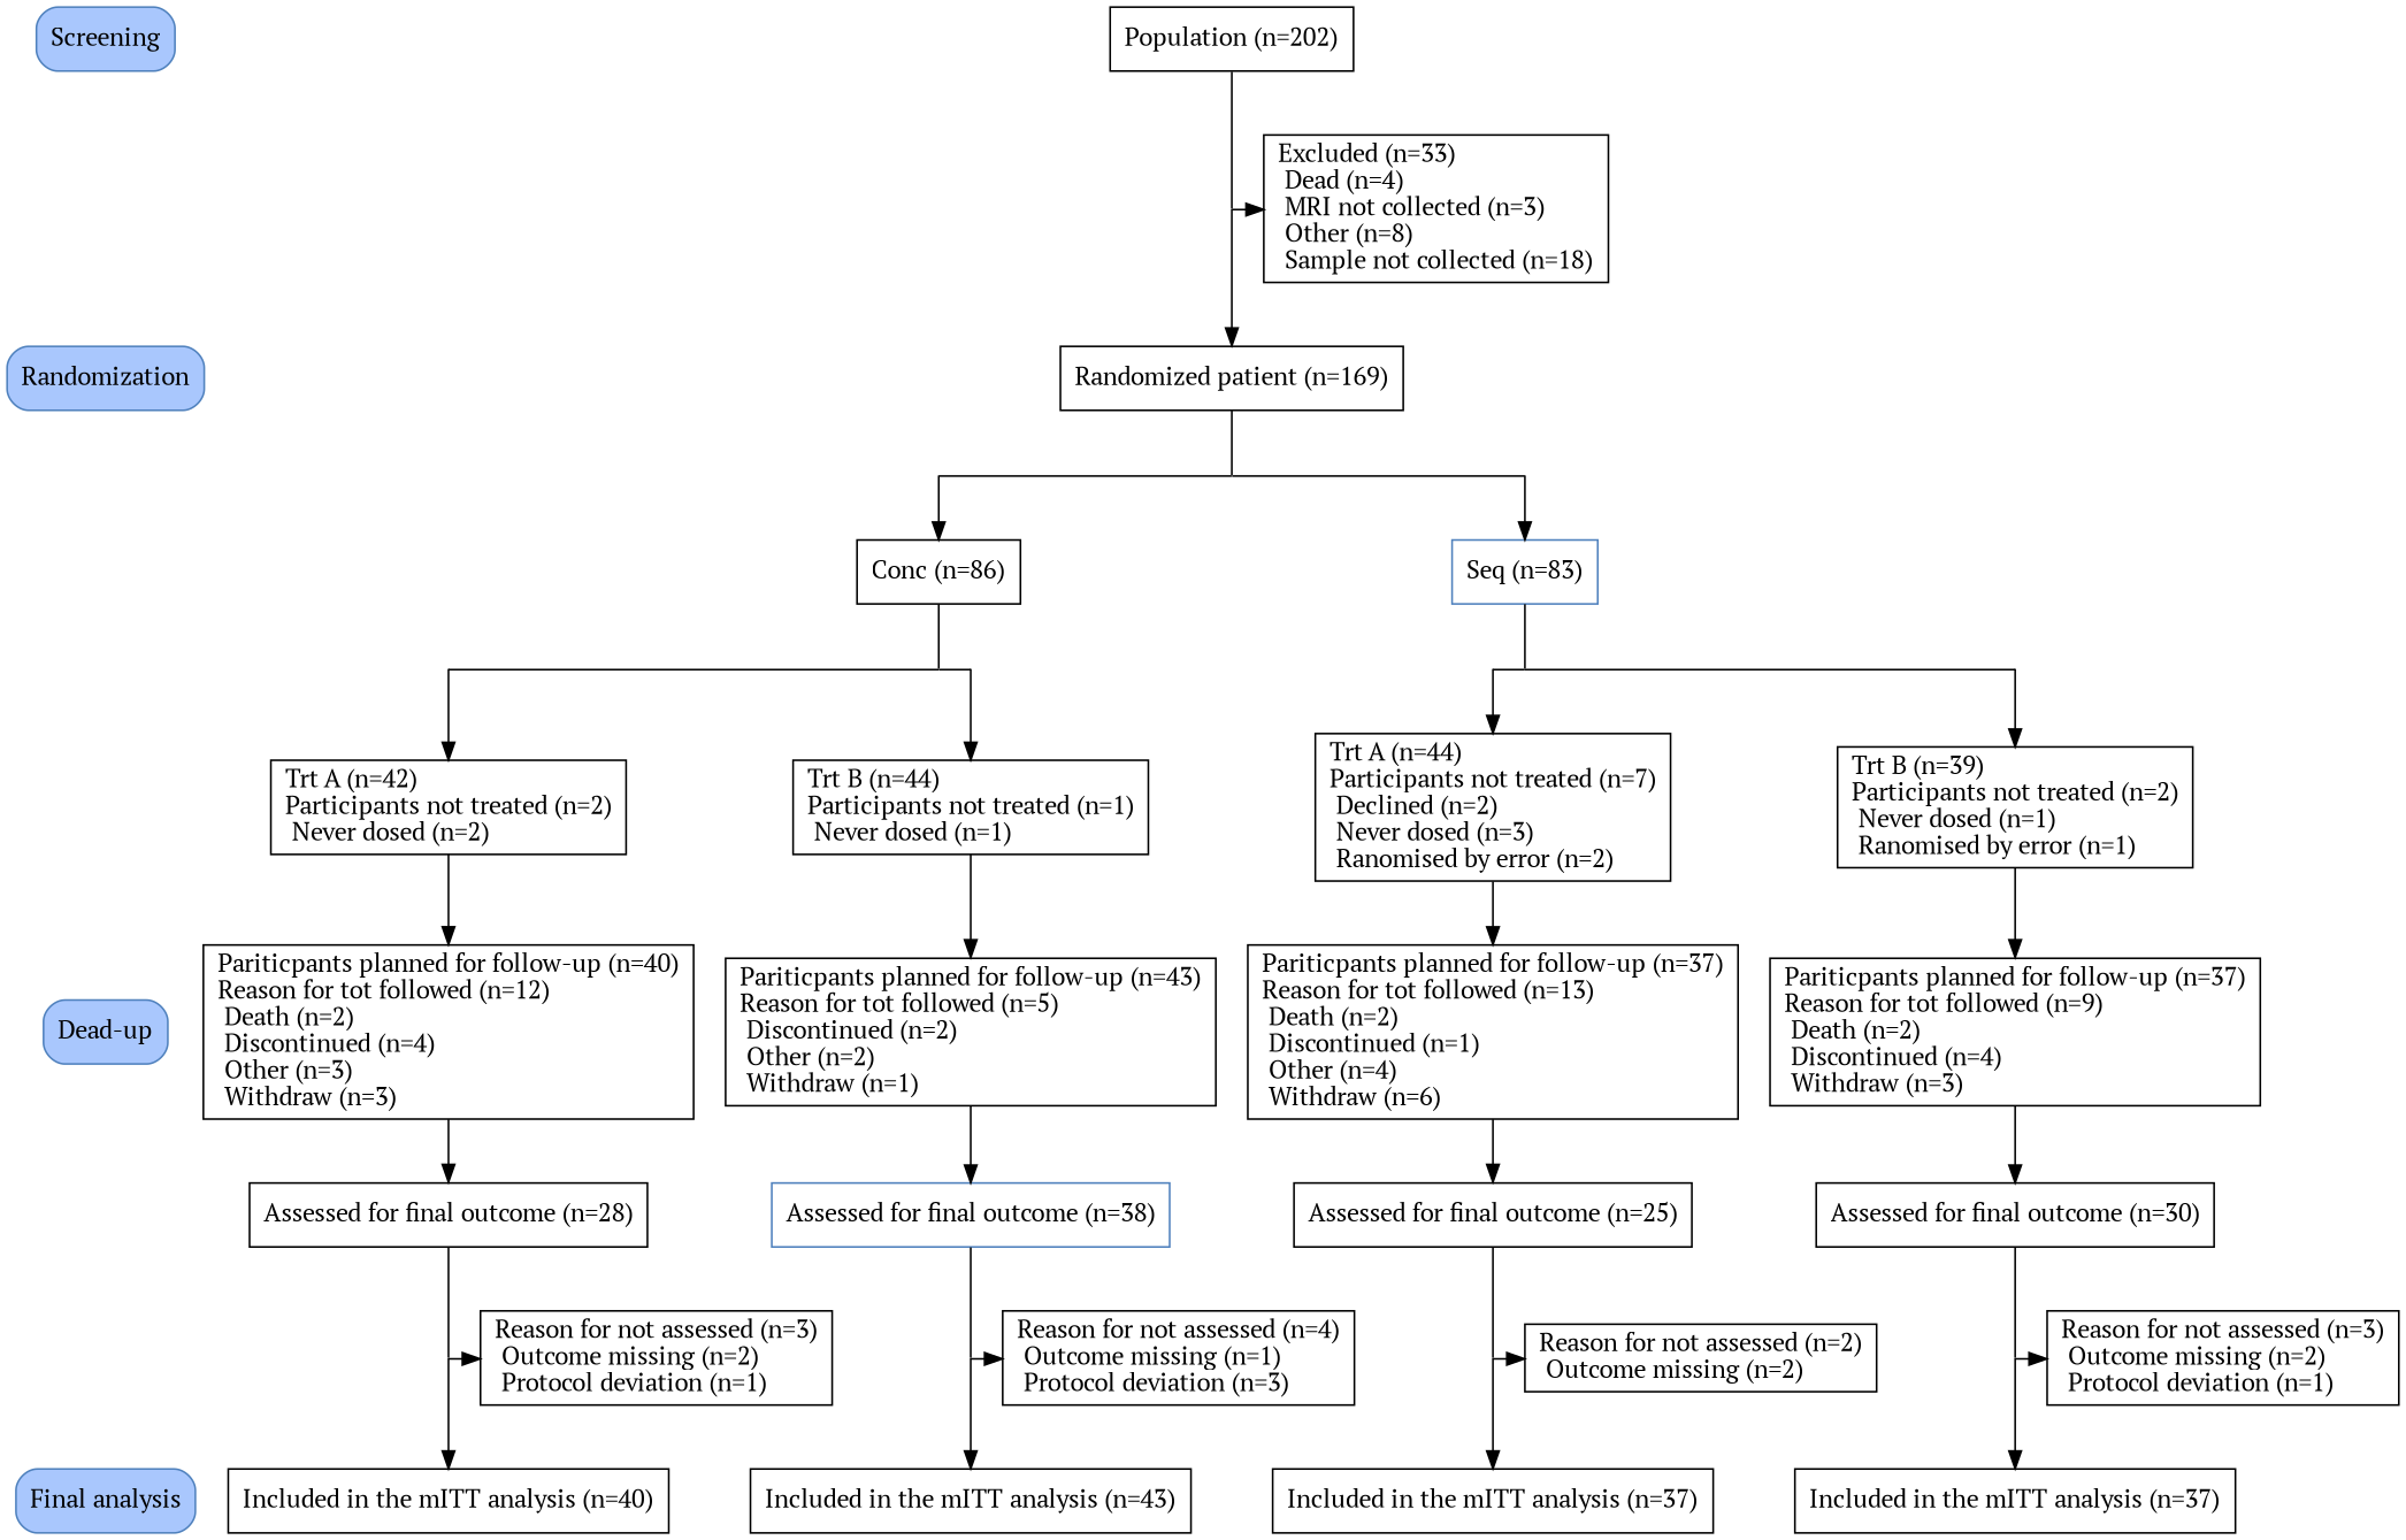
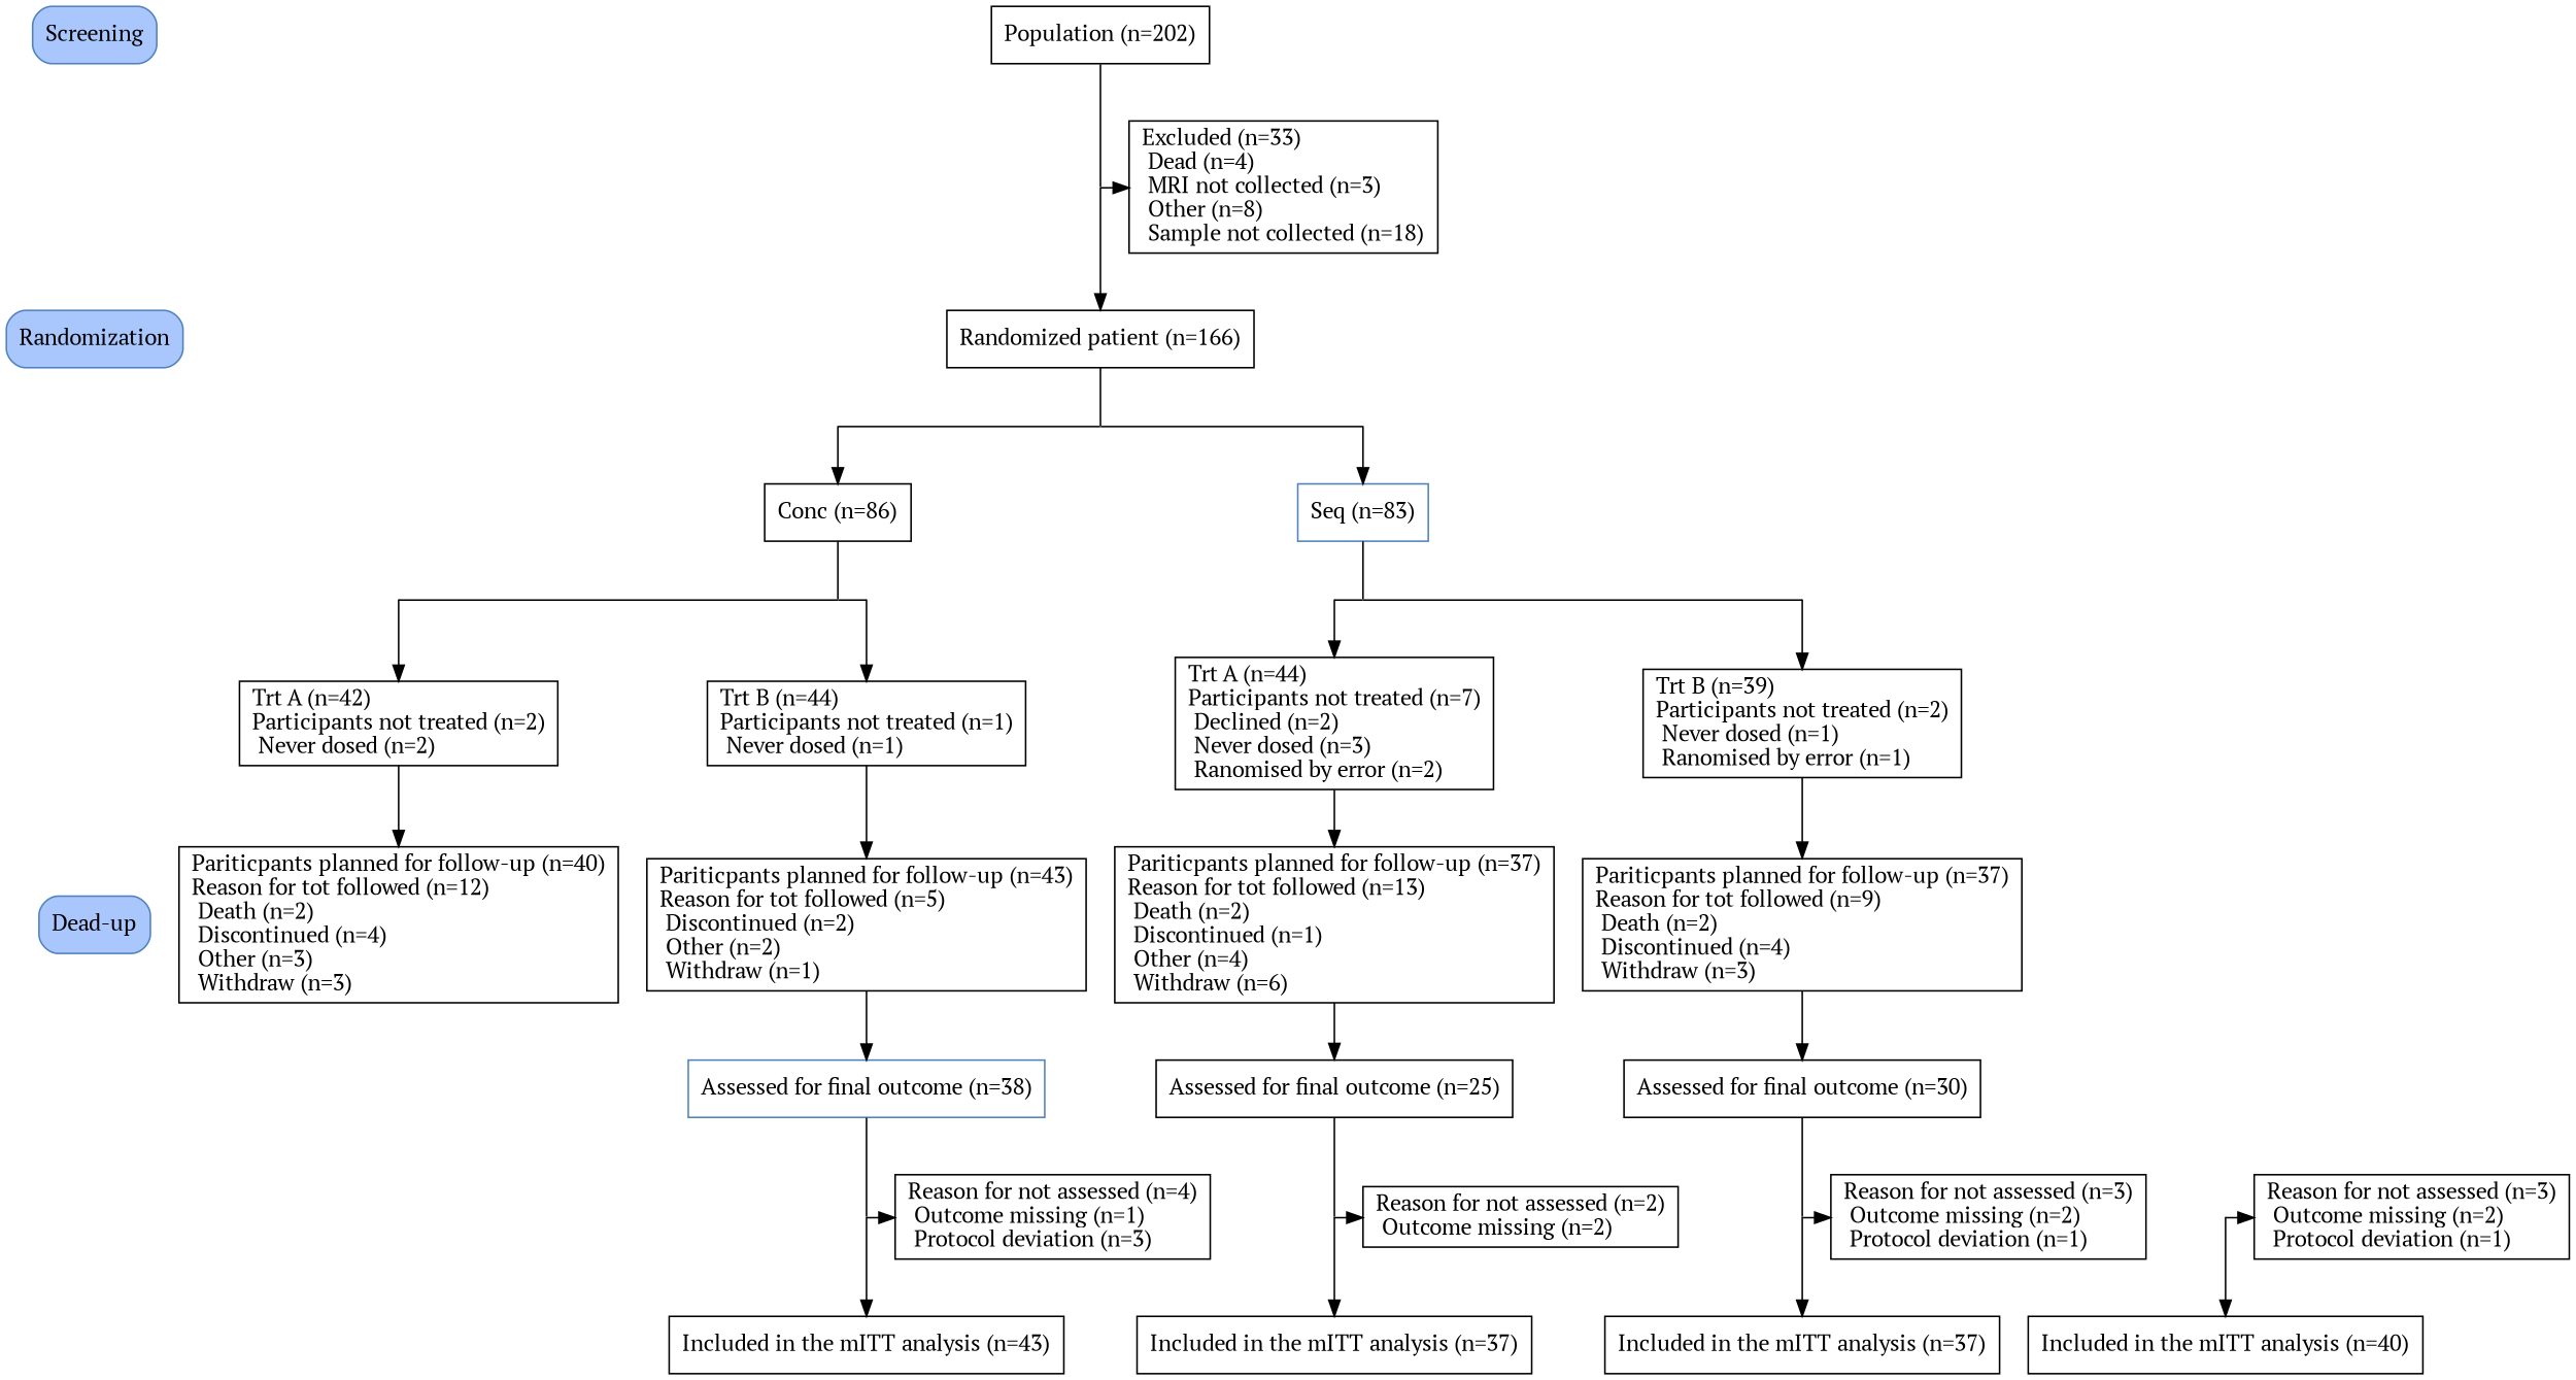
  digraph {
    fontname="PT Serif"
    splines=ortho
    node [fontname="PT Serif" shape=rectangle]
    edge [fontname="PT Serif"]
    n1 [color="#4F81BD" fillcolor="#A9C7FD" label=Screening style="rounded,filled"]
    n2 [group=A1 label="Population (n=202)"]
    n3 [label="Excluded (n=33)\l Dead (n=4)\l MRI not collected (n=3)\l Other (n=8)\l Sample not collected (n=18)\l"]
    P1 [group=A1 shape=point style=invis width=0]
    P2 [group=B1 shape=point style=invis width=0]
    P3 [group=A1 shape=point style=invis width=0]
    P4 [group=B2 shape=point style=invis width=0]
    n8 [group=B1 label="Conc (n=86)"]
    n9 [color="#4F81BD" group=B2 label="Seq (n=83)"]
    P5 [group=C1 shape=point style=invis width=0]
    P6 [group=B1 shape=point style=invis width=0]
    P7 [group=C2 shape=point style=invis width=0]
    P8 [group=C3 shape=point style=invis width=0]
    P9 [group=B2 shape=point style=invis width=0]
    P10 [group=C4 shape=point style=invis width=0]
    n16 [group=C1 label="Trt A (n=42)\lParticipants not treated (n=2)\l Never dosed (n=2)\l"]
    n17 [group=C2 label="Trt B (n=44)\lParticipants not treated (n=1)\l Never dosed (n=1)\l"]
    n18 [group=C3 label="Trt A (n=44)\lParticipants not treated (n=7)\l Declined (n=2)\l Never dosed (n=3)\l Ranomised by error (n=2)\l"]
    n19 [group=C4 label="Trt B (n=39)\lParticipants not treated (n=2)\l Never dosed (n=1)\l Ranomised by error (n=1)\l"]
    n20 [color="#4F81BD" fillcolor="#A9C7FD" label="Dead-up" style="rounded,filled"]
    n21 [group=C1 label="Pariticpants planned for follow-up (n=40)\lReason for tot followed (n=12)\l Death (n=2)\l Discontinued (n=4)\l Other (n=3)\l Withdraw (n=3)\l"]
    n22 [group=C2 label="Pariticpants planned for follow-up (n=43)\lReason for tot followed (n=5)\l Discontinued (n=2)\l Other (n=2)\l Withdraw (n=1)\l"]
    n23 [group=C3 label="Pariticpants planned for follow-up (n=37)\lReason for tot followed (n=13)\l Death (n=2)\l Discontinued (n=1)\l Other (n=4)\l Withdraw (n=6)\l"]
    n24 [group=C4 label="Pariticpants planned for follow-up (n=37)\lReason for tot followed (n=9)\l Death (n=2)\l Discontinued (n=4)\l Withdraw (n=3)\l"]
-   n25 [group=C1 label="Assessed for final outcome (n=28)"]
    n26 [color="#4F81BD" group=C2 label="Assessed for final outcome (n=38)"]
    n27 [group=C3 label="Assessed for final outcome (n=25)"]
    n28 [group=C4 label="Assessed for final outcome (n=30)"]
    n29 [label="Reason for not assessed (n=3)\l Outcome missing (n=2)\l Protocol deviation (n=1)\l"]
    P11 [group=C1 shape=point style=invis width=0]
-   n31 [color="#4F81BD" fillcolor="#A9C7FD" label="Final analysis" style="rounded,filled"]
    n32 [group=C1 label="Included in the mITT analysis (n=40)"]
    n33 [group=C2 label="Included in the mITT analysis (n=43)"]
    n34 [group=C3 label="Included in the mITT analysis (n=37)"]
    n35 [group=C4 label="Included in the mITT analysis (n=37)"]
    n36 [label="Reason for not assessed (n=4)\l Outcome missing (n=1)\l Protocol deviation (n=3)\l"]
    n37 [label="Reason for not assessed (n=2)\l Outcome missing (n=2)\l"]
    n38 [label="Reason for not assessed (n=3)\l Outcome missing (n=2)\l Protocol deviation (n=1)\l"]
    P12 [group=C2 shape=point style=invis width=0]
    n40 [color="#4F81BD" fillcolor="#A9C7FD" label=Randomization style="rounded,filled"]
-   n41 [group=A1 label="Randomized patient (n=169)"]
+   n41 [group=A1 label="Randomized patient (n=166)"]
    P13 [group=C3 shape=point style=invis width=0]
    P14 [group=C4 shape=point style=invis width=0]
    subgraph sub_1 {
      rank=same
      rankdir=LR
      n1
      n2
    }
    subgraph sub_2 {
      rank=same
      rankdir=LR
      n3
      P1
    }
    subgraph sub_3 {
      rank=same
      rankdir=LR
      P2
      P3
      P4
    }
    subgraph sub_4 {
      rank=same
      rankdir=LR
      n8
      n9
    }
    subgraph sub_5 {
      rank=same
      rankdir=LR
      P5
      P6
      P7
      P8
      P9
      P10
    }
    subgraph sub_6 {
      rank=same
      rankdir=LR
      n16
      n17
      n18
      n19
    }
    subgraph sub_7 {
      rank=same
      rankdir=LR
      n20
      n21
      n22
      n23
      n24
    }
    subgraph sub_8 {
      rank=same
      rankdir=LR
-     n25
      n26
      n27
      n28
    }
    subgraph sub_9 {
      rank=same
      rankdir=LR
      n29
      P11
    }
    subgraph sub_10 {
      rank=same
      rankdir=LR
-     n31
      n32
      n33
      n34
      n35
    }
    subgraph sub_11 {
      rank=same
      rankdir=LR
      n29
      n36
      n37
      n38
    }
    subgraph sub_12 {
      rank=same
      rankdir=LR
      n36
      P12
    }
    subgraph sub_13 {
      rank=same
      rankdir=LR
      n40
      n41
    }
    subgraph sub_14 {
      rank=same
      rankdir=LR
      n37
      P13
    }
    subgraph sub_15 {
      rank=same
      rankdir=LR
      n38
      P14
    }
    n1 -> n40 [style=invis]
    n2 -> P1 [arrowhead=none]
    P1 -> n3
    P1 -> n41
    P2 -> P3 [arrowhead=none]
    P2 -> n8
    P3 -> P4 [arrowhead=none]
    P4 -> n9
    n8 -> P6 [arrowhead=none]
    n9 -> P9 [arrowhead=none]
    P5 -> P6 [arrowhead=none]
    P5 -> n16
    P6 -> P7 [arrowhead=none]
    P7 -> P8 [style=invis]
    P7 -> n17
    P8 -> P9 [arrowhead=none]
    P8 -> n18
    P9 -> P10 [arrowhead=none]
    P10 -> n19
    n16 -> n21
    n17 -> n22
    n18 -> n23
    n19 -> n24
-   n20 -> n31 [style=invis]
-   n21 -> n25
    n22 -> n26
    n23 -> n27
    n24 -> n28
-   n25 -> P11 [arrowhead=none]
    n26 -> P12 [arrowhead=none]
    n27 -> P13 [arrowhead=none]
    n28 -> P14 [arrowhead=none]
    P11 -> n29
    P11 -> n32
    P12 -> n33
    P12 -> n36
    n40 -> n20 [style=invis]
    n41 -> P3 [arrowhead=none]
    P13 -> n34
    P13 -> n37
    P14 -> n35
    P14 -> n38
  }
